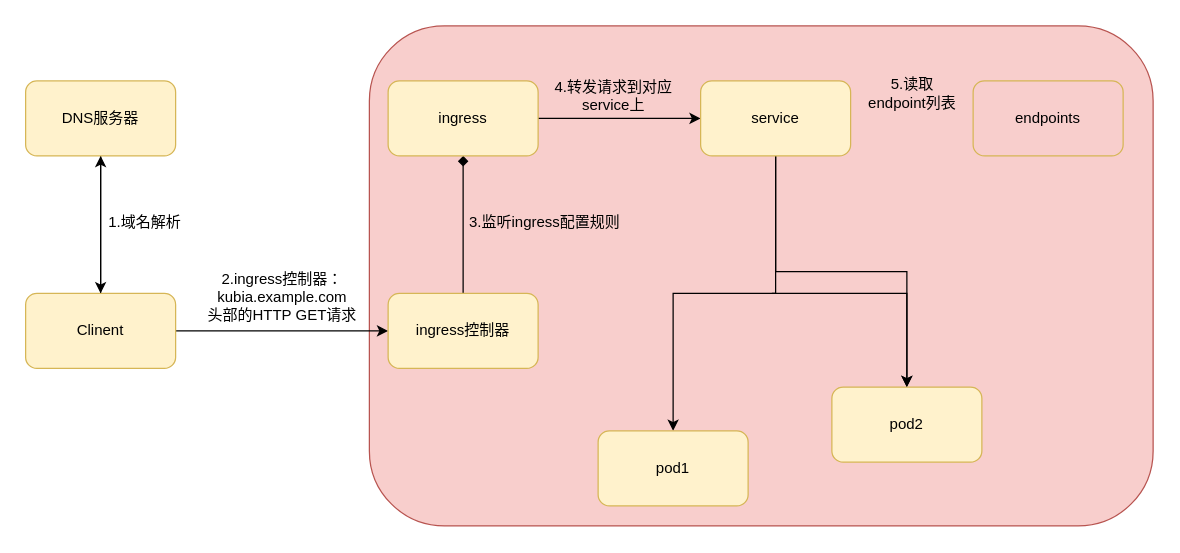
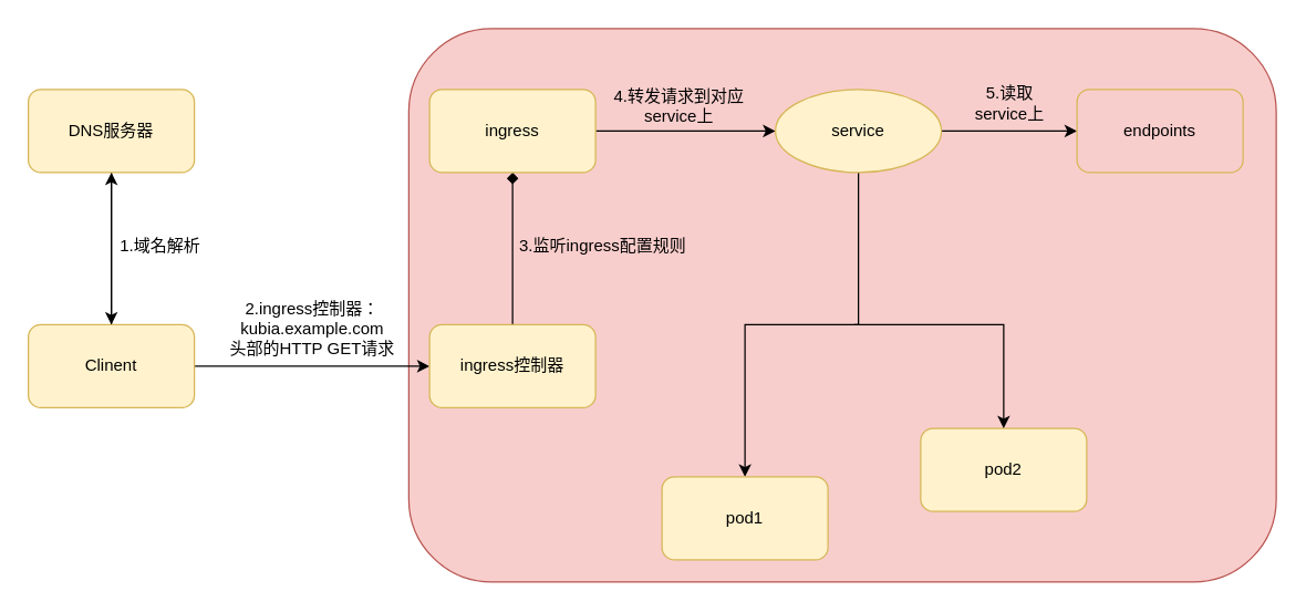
  <mxCell id="0" />
  <mxCell id="1" parent="0" />
  <mxCell id="2" value="" style="rounded=1;whiteSpace=wrap;html=1;fillColor=#f8cecc;strokeColor=#b85450;" vertex="1" parent="1"><mxGeometry x="295" y="20" width="627" height="400" as="geometry" /></mxCell>
  <mxCell id="3" style="edgeStyle=orthogonalEdgeStyle;rounded=0;orthogonalLoop=1;jettySize=auto;html=1;entryX=0.5;entryY=1;entryDx=0;entryDy=0;" edge="1" parent="1" source="5" target="7"><mxGeometry relative="1" as="geometry" /></mxCell>
  <mxCell id="4" style="edgeStyle=orthogonalEdgeStyle;rounded=0;orthogonalLoop=1;jettySize=auto;html=1;" edge="1" parent="1" source="5" target="9"><mxGeometry relative="1" as="geometry" /></mxCell>
  <mxCell id="5" value="Clinent" style="rounded=1;whiteSpace=wrap;html=1;fillColor=#fff2cc;strokeColor=#d6b656;" vertex="1" parent="1"><mxGeometry x="20" y="234" width="120" height="60" as="geometry" /></mxCell>
  <mxCell id="6" style="edgeStyle=orthogonalEdgeStyle;rounded=0;orthogonalLoop=1;jettySize=auto;html=1;entryX=0.5;entryY=0;entryDx=0;entryDy=0;" edge="1" parent="1" source="7" target="5"><mxGeometry relative="1" as="geometry" /></mxCell>
  <mxCell id="7" value="DNS服务器" style="rounded=1;whiteSpace=wrap;html=1;fillColor=#fff2cc;strokeColor=#d6b656;" vertex="1" parent="1"><mxGeometry x="20" y="64" width="120" height="60" as="geometry" /></mxCell>
  <mxCell id="8" style="edgeStyle=orthogonalEdgeStyle;rounded=0;orthogonalLoop=1;jettySize=auto;html=1;entryX=0.5;entryY=1;entryDx=0;entryDy=0;endArrow=diamond;" edge="1" parent="1" source="9" target="11"><mxGeometry relative="1" as="geometry" /></mxCell>
  <mxCell id="9" value="ingress控制器" style="rounded=1;whiteSpace=wrap;html=1;fillColor=#fff2cc;strokeColor=#d6b656;" vertex="1" parent="1"><mxGeometry x="310" y="234" width="120" height="60" as="geometry" /></mxCell>
  <mxCell id="10" style="edgeStyle=orthogonalEdgeStyle;rounded=0;orthogonalLoop=1;jettySize=auto;html=1;entryX=0;entryY=0.5;entryDx=0;entryDy=0;" edge="1" parent="1" source="11" target="14"><mxGeometry relative="1" as="geometry" /></mxCell>
  <mxCell id="11" value="ingress" style="rounded=1;whiteSpace=wrap;html=1;fillColor=#fff2cc;strokeColor=#d6b656;" vertex="1" parent="1"><mxGeometry x="310" y="64" width="120" height="60" as="geometry" /></mxCell>
- <mxCell id="12" style="edgeStyle=orthogonalEdgeStyle;rounded=0;orthogonalLoop=1;jettySize=auto;html=1;" edge="1" parent="1" source="14" target="17"><mxGeometry relative="1" as="geometry" /></mxCell>
+ <mxCell id="12" style="edgeStyle=orthogonalEdgeStyle;rounded=0;orthogonalLoop=1;jettySize=auto;html=1;entryX=0;entryY=0.5;entryDx=0;entryDy=0;" edge="1" parent="1" source="14" target="15"><mxGeometry relative="1" as="geometry" /></mxCell>
  <mxCell id="13" style="edgeStyle=orthogonalEdgeStyle;rounded=0;orthogonalLoop=1;jettySize=auto;html=1;entryX=0.5;entryY=0;entryDx=0;entryDy=0;" edge="1" parent="1" source="14" target="16"><mxGeometry relative="1" as="geometry"><mxPoint x="620" y="300.4" as="targetPoint" /><Array as="points"><mxPoint x="620" y="234" /><mxPoint x="538" y="234" /></Array></mxGeometry></mxCell>
- <mxCell id="14" value="service" style="rounded=1;whiteSpace=wrap;html=1;fillColor=#fff2cc;strokeColor=#d6b656;" vertex="1" parent="1"><mxGeometry x="560" y="64" width="120" height="60" as="geometry" /></mxCell>
+ <mxCell id="14" value="service" style="ellipse;whiteSpace=wrap;html=1;fillColor=#fff2cc;strokeColor=#d6b656;" vertex="1" parent="1"><mxGeometry x="560" y="64" width="120" height="60" as="geometry" /></mxCell>
  <mxCell id="15" value="endpoints" style="rounded=1;whiteSpace=wrap;html=1;fillColor=#f8cecc;strokeColor=#d6b656;" vertex="1" parent="1"><mxGeometry x="778" y="64" width="120" height="60" as="geometry" /></mxCell>
  <mxCell id="16" value="pod1" style="rounded=1;whiteSpace=wrap;html=1;fillColor=#fff2cc;strokeColor=#d6b656;" vertex="1" parent="1"><mxGeometry x="478" y="344" width="120" height="60" as="geometry" /></mxCell>
  <mxCell id="17" value="pod2" style="rounded=1;whiteSpace=wrap;html=1;fillColor=#fff2cc;strokeColor=#d6b656;" vertex="1" parent="1"><mxGeometry x="665" y="309" width="120" height="60" as="geometry" /></mxCell>
  <mxCell id="18" value="1.域名解析" style="text;html=1;align=center;verticalAlign=middle;resizable=0;points=[];autosize=1;strokeColor=none;fillColor=none;" vertex="1" parent="1"><mxGeometry x="75" y="162" width="80" height="30" as="geometry" /></mxCell>
  <mxCell id="19" value="2.ingress控制器：&lt;div&gt;kubia.example.com&lt;/div&gt;&lt;div&gt;头部的HTTP GET请求&lt;/div&gt;" style="text;html=1;align=center;verticalAlign=middle;resizable=0;points=[];autosize=1;strokeColor=none;fillColor=none;" vertex="1" parent="1"><mxGeometry x="150" y="207" width="150" height="60" as="geometry" /></mxCell>
  <mxCell id="20" value="3.监听ingress配置规则" style="text;html=1;align=center;verticalAlign=middle;resizable=0;points=[];autosize=1;strokeColor=none;fillColor=none;" vertex="1" parent="1"><mxGeometry x="365" y="162" width="140" height="30" as="geometry" /></mxCell>
  <mxCell id="21" value="4.转发请求到对应&lt;div&gt;service上&lt;/div&gt;" style="text;html=1;align=center;verticalAlign=middle;resizable=0;points=[];autosize=1;strokeColor=none;fillColor=none;" vertex="1" parent="1"><mxGeometry x="430" y="56" width="120" height="40" as="geometry" /></mxCell>
- <mxCell id="22" value="5.读取&lt;div&gt;endpoint列表&lt;/div&gt;" style="text;html=1;align=center;verticalAlign=middle;resizable=0;points=[];autosize=1;strokeColor=none;fillColor=none;" vertex="1" parent="1"><mxGeometry x="685" y="53" width="88" height="41" as="geometry" /></mxCell>
+ <mxCell id="22" value="5.读取&lt;div&gt;service上&lt;/div&gt;" style="text;html=1;align=center;verticalAlign=middle;resizable=0;points=[];autosize=1;strokeColor=none;fillColor=none;" vertex="1" parent="1"><mxGeometry x="685" y="53" width="88" height="41" as="geometry" /></mxCell>
  <mxCell id="23" value="" style="endArrow=classic;html=1;rounded=0;entryX=0.5;entryY=0;entryDx=0;entryDy=0;" edge="1" parent="1" target="17"><mxGeometry width="50" height="50" relative="1" as="geometry"><mxPoint x="617" y="234" as="sourcePoint" /><mxPoint x="806" y="234" as="targetPoint" /><Array as="points"><mxPoint x="725" y="234" /></Array></mxGeometry></mxCell>
